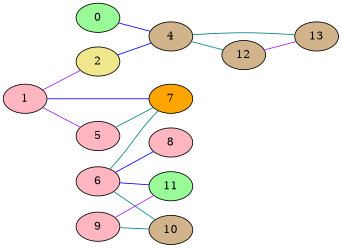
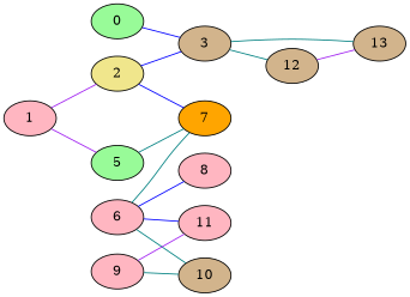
  graph {
    rankdir=LR
    node [fillcolor=lightpink style=filled]
    edge [color=teal]
    0 [fillcolor=palegreen]
-   3 [fillcolor=tan label=4]
+   3 [fillcolor=tan]
    12 [fillcolor=tan]
    13 [fillcolor=tan]
    2 [fillcolor=khaki]
    1
-   5
+   5 [fillcolor=palegreen]
    7 [fillcolor=orange]
    6
    8
    10 [fillcolor=tan]
-   11 [fillcolor=palegreen]
+   11
    9
    0 -- 3 [color=blue]
    3 -- 12
    3 -- 13
    12 -- 13 [color=purple]
    2 -- 3 [color=blue]
-   1 -- 7 [color=blue]
+   2 -- 7 [color=blue]
    1 -- 2 [color=purple]
    1 -- 5 [color=purple]
    5 -- 7
    6 -- 7
    6 -- 8 [color=blue]
    6 -- 10
    6 -- 11 [color=blue]
    9 -- 10
    9 -- 11 [color=purple]
  }
